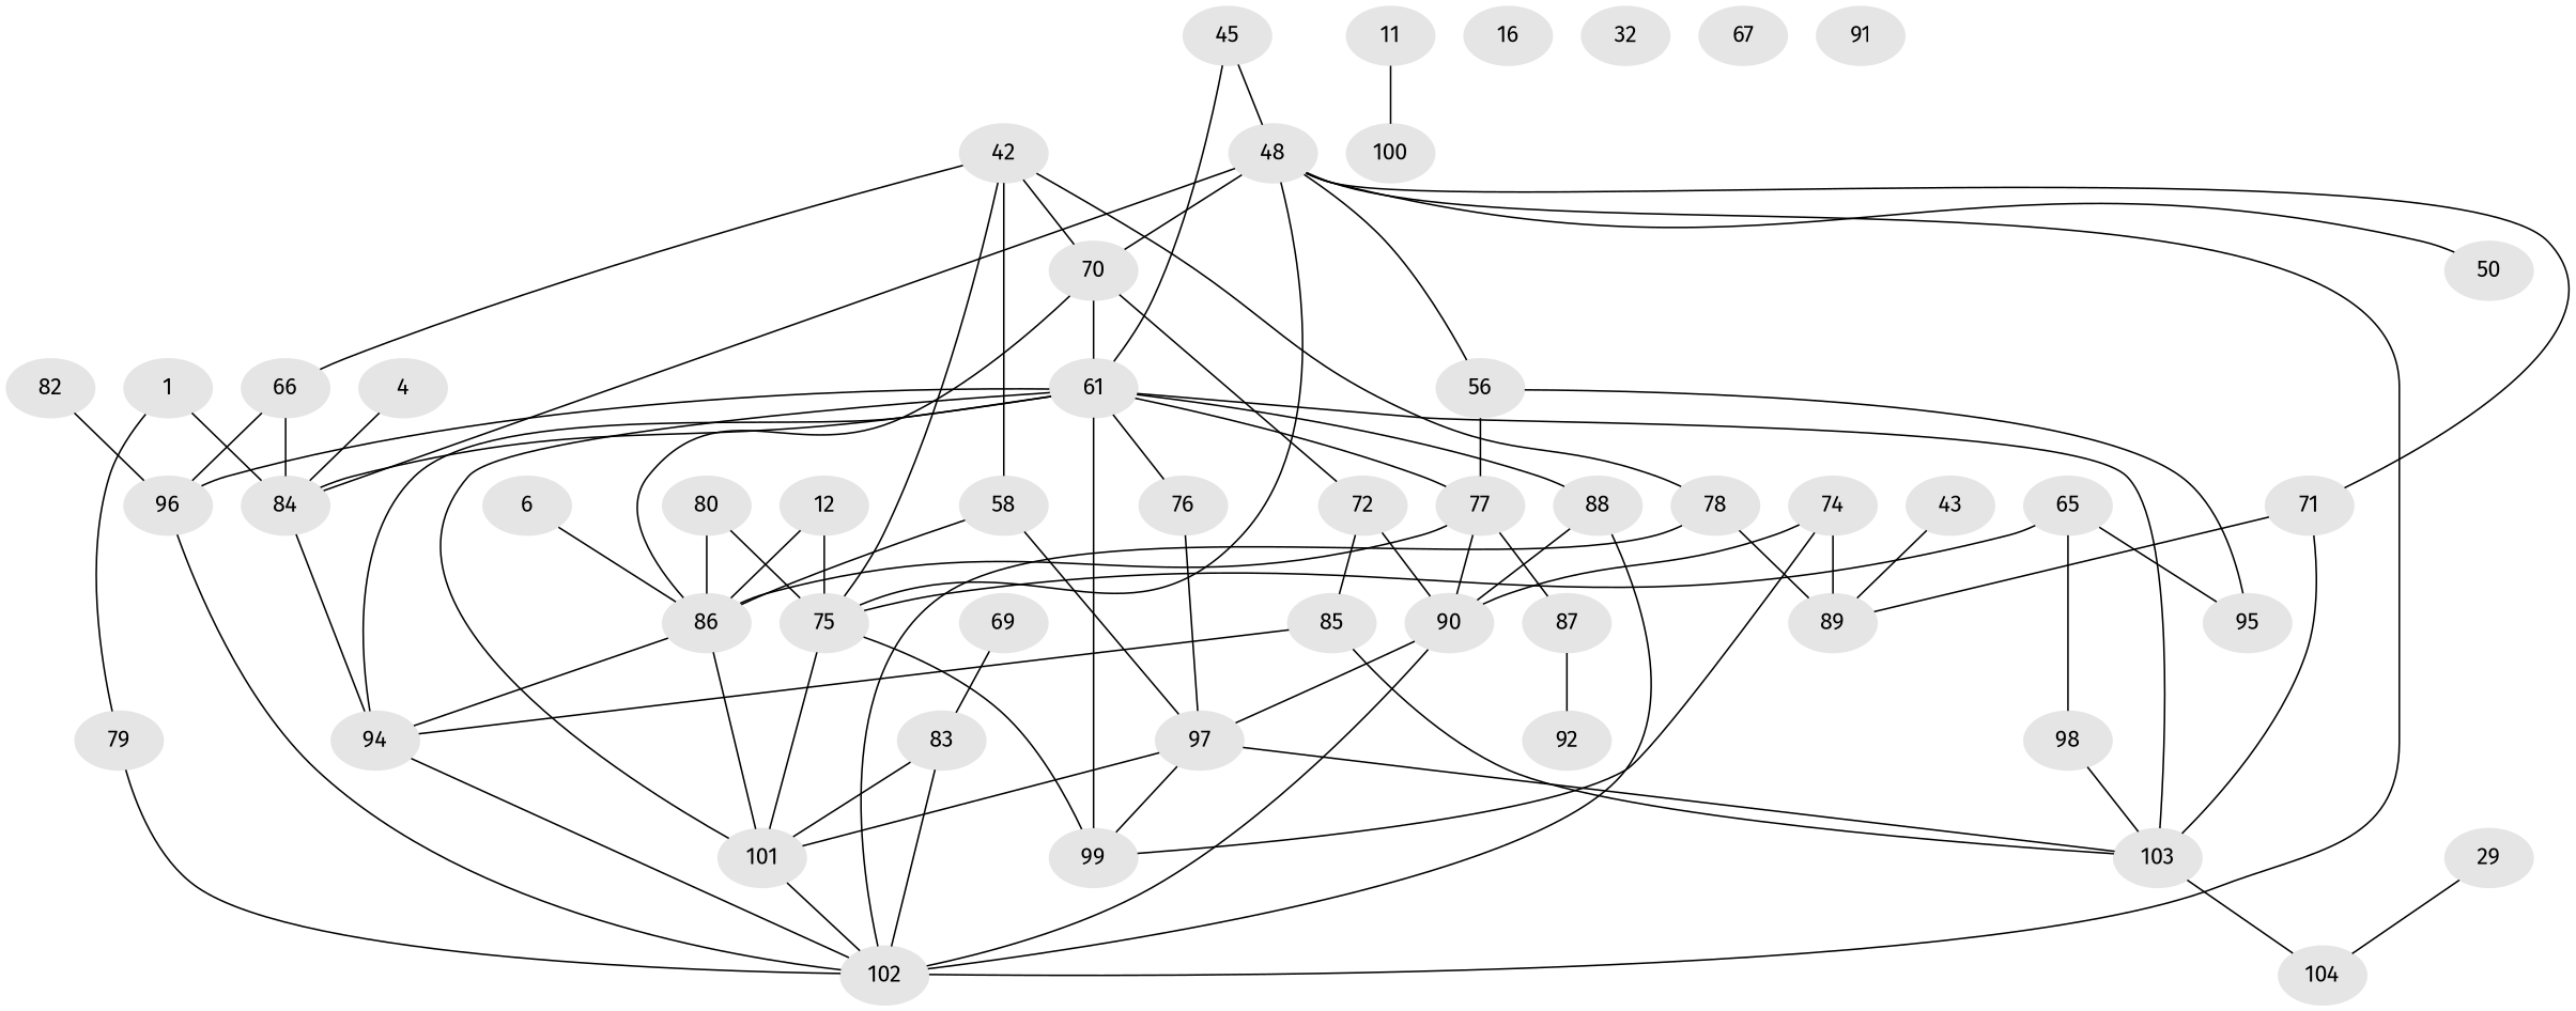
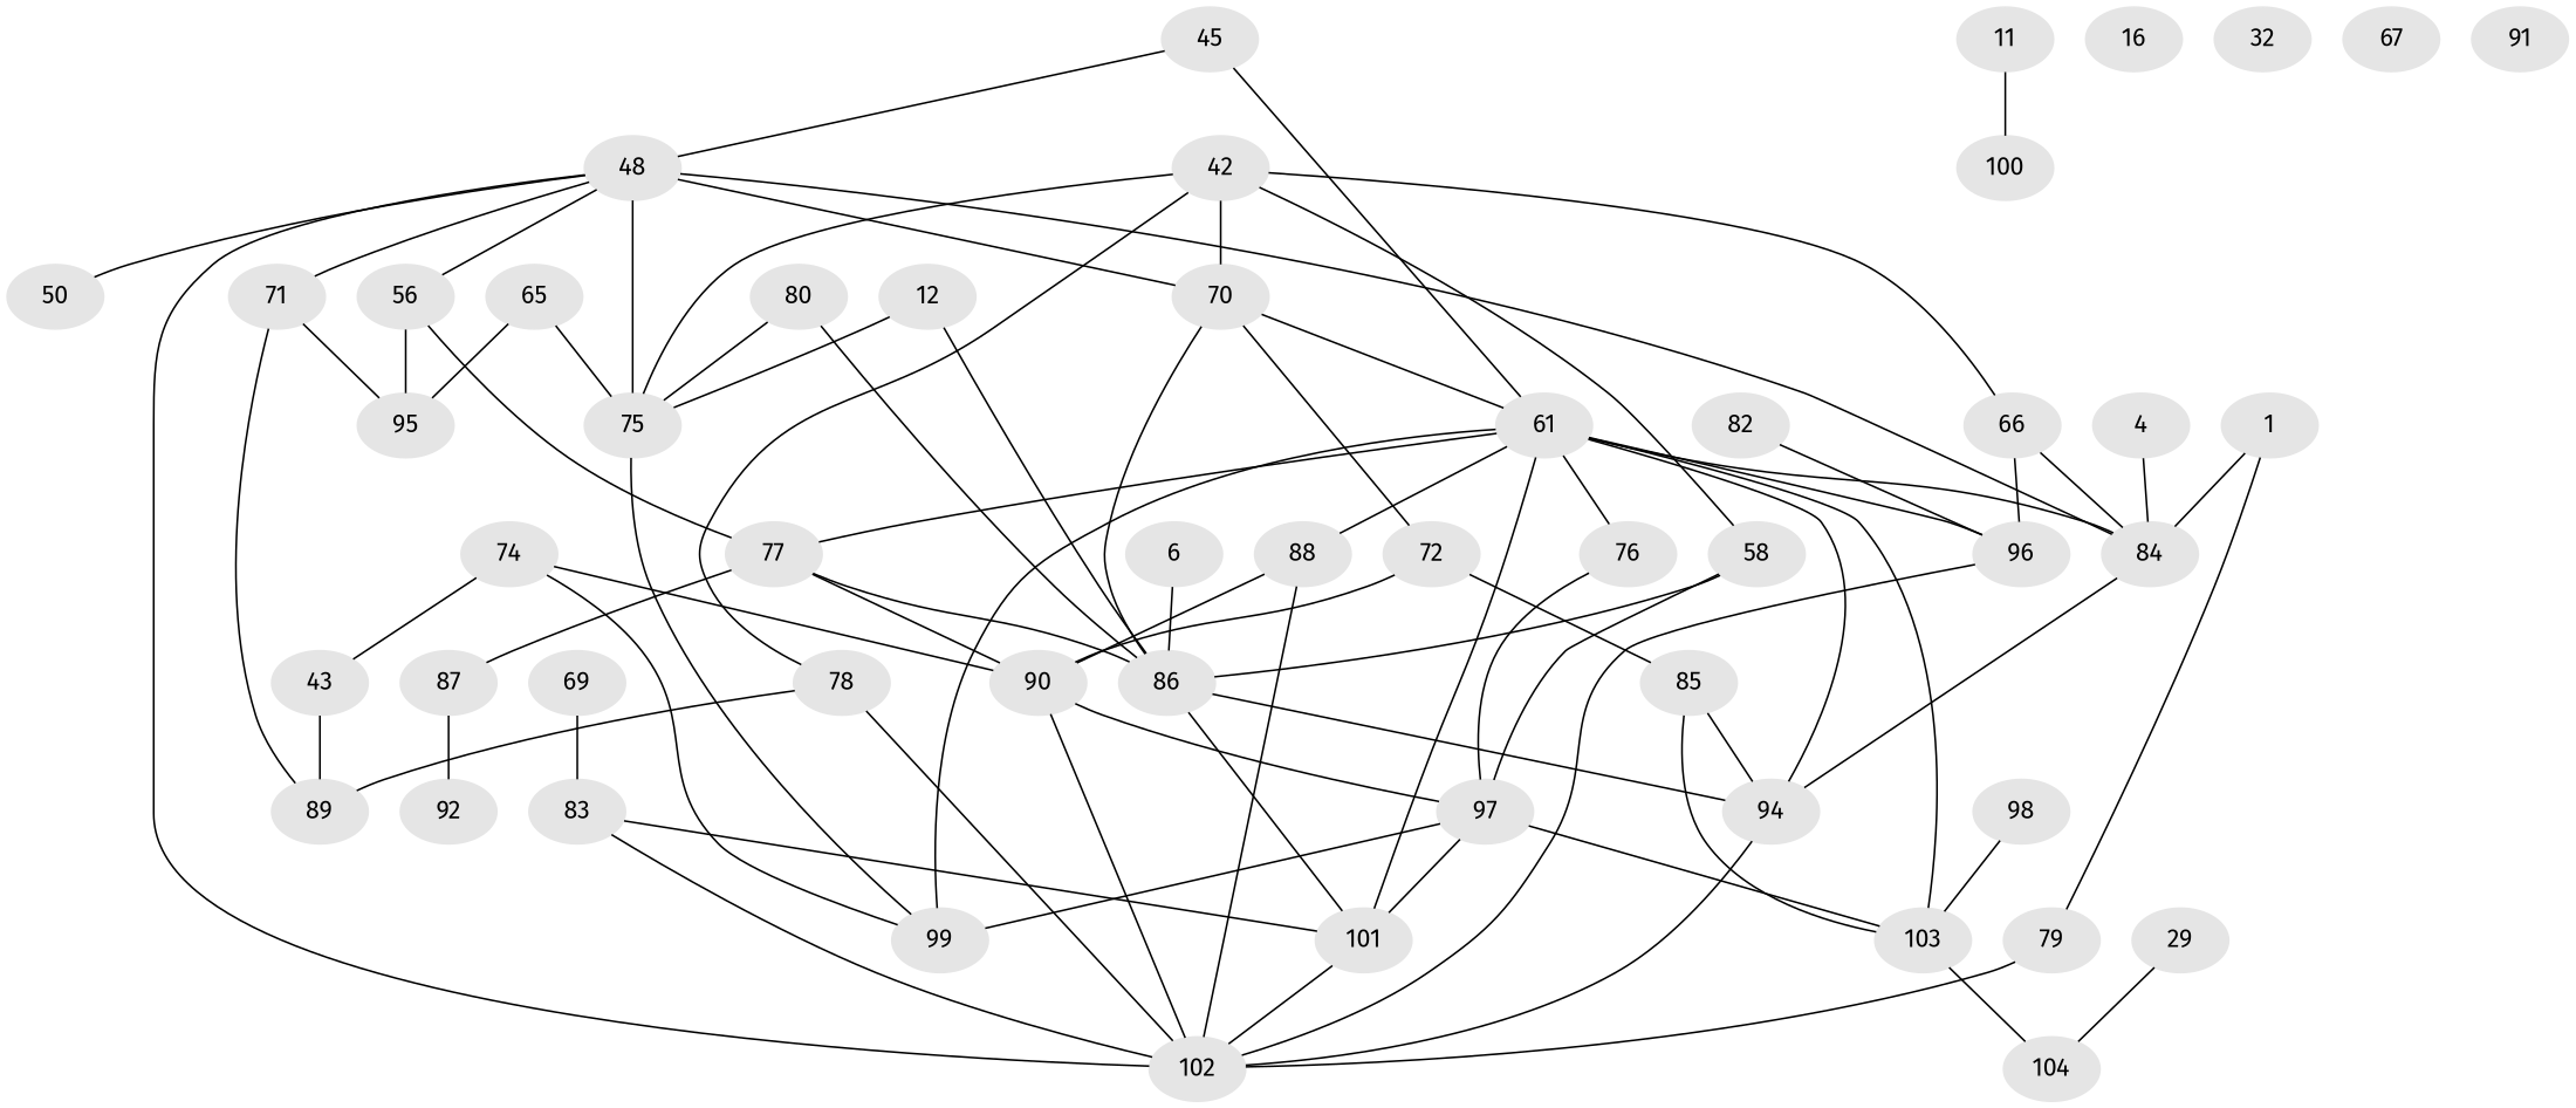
  graph {
    fontname="Fira Sans"
    node [color=gray90 fontname="Fira Sans" style=filled]
    edge [fontname="Fira Sans"]
    1
    79
    84 [super="+80"]
    102 [super="+70"]
    94 [super="+63"]
    4
    86 [super="+18+20"]
    101 [super="+38+73"]
    6
    11
    100
    75 [super="+37"]
    99 [super="+26+81"]
    12
    16
    29
    104
    n18 [label=80]
    32
    42 [super="+41"]
    58
    n22 [label=70 super="+21"]
    66 [super="+25"]
    78 [super="+34"]
    97 [super="+19+52"]
    61 [super="+55+54+40"]
    72
    96 [super="+44+7"]
    89 [super="+22"]
    43
    45 [super="+27"]
    48 [super="+15+10+47"]
    50
    56 [super="+36"]
    71
    77
    76
    88
    103 [super="+53+93"]
    95
    90 [super="+62+59"]
    87
    85 [super="+64"]
    65
    98
    67
    69
    83
    74 [super="+14"]
    92
    82
    91
    1 -- 79
    1 -- 84
    79 -- 102
    84 -- 94
    94 -- 102 [weight=2]
    4 -- 84
    86 -- 94
    86 -- 101 [weight=2]
    101 -- 102
    6 -- 86
    11 -- 100
-   75 -- 101 [weight=2]
    75 -- 99
    12 -- 86 [weight=2]
    12 -- 75
    29 -- 104
    n18 -- 86
    n18 -- 75
    42 -- 75
    42 -- 58
    42 -- n22
    42 -- 66
    42 -- 78
    58 -- 86
    58 -- 97
    n22 -- 86
    n22 -- 61
    n22 -- 72
    66 -- 84
    66 -- 96
    78 -- 102
    78 -- 89
    97 -- 101
    97 -- 99
    97 -- 103
    61 -- 84
    61 -- 94
    61 -- 101
    61 -- 99 [weight=3]
    61 -- 96
    61 -- 77
    61 -- 76 [weight=2]
    61 -- 88
    61 -- 103 [weight=2]
    72 -- 90
    72 -- 85
    96 -- 102
    43 -- 89
    45 -- 61
    45 -- 48
    48 -- 84 [weight=2]
    48 -- 102 [weight=3]
    48 -- 75 [weight=3]
    48 -- n22
    48 -- 50
    48 -- 56
    48 -- 71
    56 -- 77
    56 -- 95
    71 -- 89
-   71 -- 103
+   71 -- 95
    77 -- 86
    77 -- 90 [weight=2]
    77 -- 87
    76 -- 97
    88 -- 102
    88 -- 90
    103 -- 104
    90 -- 102
    90 -- 97
    87 -- 92
    85 -- 94
    85 -- 103
    65 -- 75
    65 -- 95
-   65 -- 98
    98 -- 103
    69 -- 83
    83 -- 102
    83 -- 101
    74 -- 99
-   74 -- 89 [weight=2]
+   74 -- 43 [weight=2]
    74 -- 90 [weight=2]
    82 -- 96
  }
